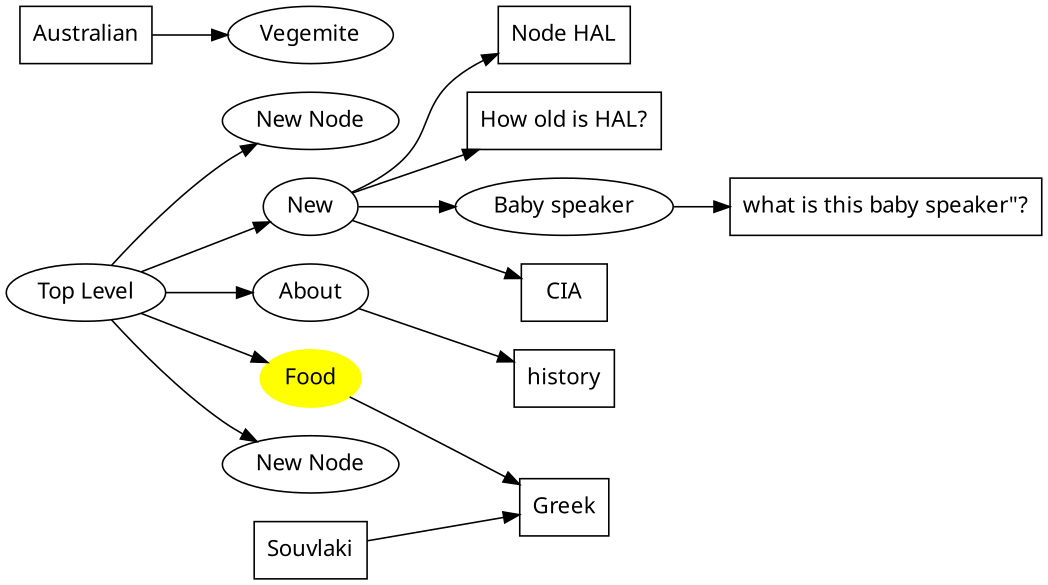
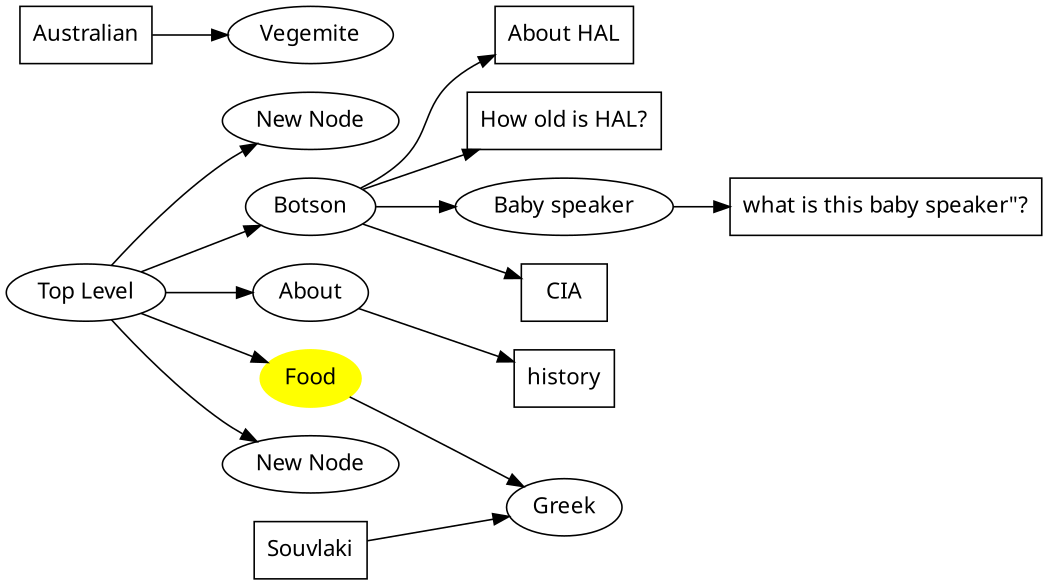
  digraph {
    fontname="Noto Sans"
    rankdir=LR
    node [fontname="Noto Sans"]
    edge [fontname="Noto Sans"]
    n1 [label="Top Level"]
-   n2 [label=New]
+   n2 [label=Botson]
    n3 [color=yellow label=Food style=filled]
    n4 [label=About]
    n5 [label="New Node"]
    n6 [label="New Node"]
    n7 [label="Baby speaker"]
    n8 [label=CIA shape=box]
-   n9 [label="Node HAL" shape=box]
+   n9 [label="About HAL" shape=box]
    n10 [label="How old is HAL?" shape=box]
-   n11 [label=Greek shape=box]
+   n11 [label=Greek]
    n12 [label=history shape=box]
    n13 [label="what is this baby speaker\"?" shape=box]
    n14 [label=Australian shape=box]
    n15 [label=Vegemite shape=ellipse]
    n16 [label=Souvlaki shape=box]
    n1 -> n2
    n1 -> n3
    n1 -> n4
    n1 -> n5
    n1 -> n6
    n2 -> n7
    n2 -> n8
    n2 -> n9
    n2 -> n10
    n3 -> n11
    n4 -> n12
    n7 -> n13
    n14 -> n15
    n16 -> n11
  }
